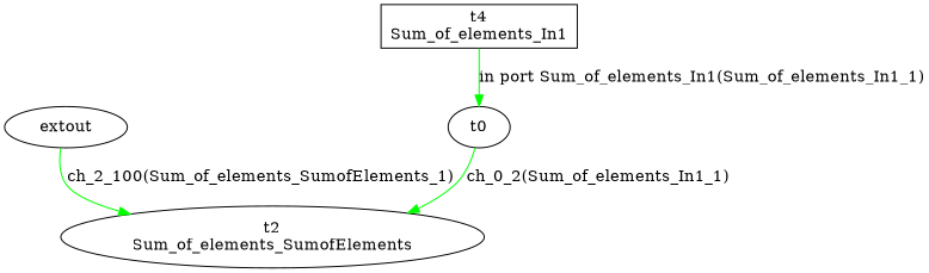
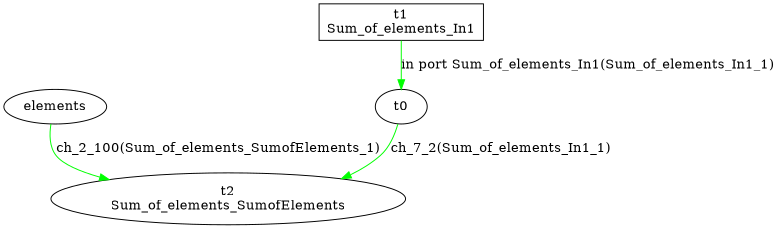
  digraph {
    rankdir=TB
    edge [color=green]
    n1 [label="t2\nSum_of_elements_SumofElements"]
-   n2 [label=extout]
+   n2 [label=elements]
    t0
-   n4 [label="t4\nSum_of_elements_In1" shape=box]
+   n4 [label="t1\nSum_of_elements_In1" shape=box]
    n2 -> n1 [label="ch_2_100(Sum_of_elements_SumofElements_1)"]
-   t0 -> n1 [label="ch_0_2(Sum_of_elements_In1_1)"]
+   t0 -> n1 [label="ch_7_2(Sum_of_elements_In1_1)"]
    n4 -> t0 [label="in port Sum_of_elements_In1(Sum_of_elements_In1_1)"]
  }
